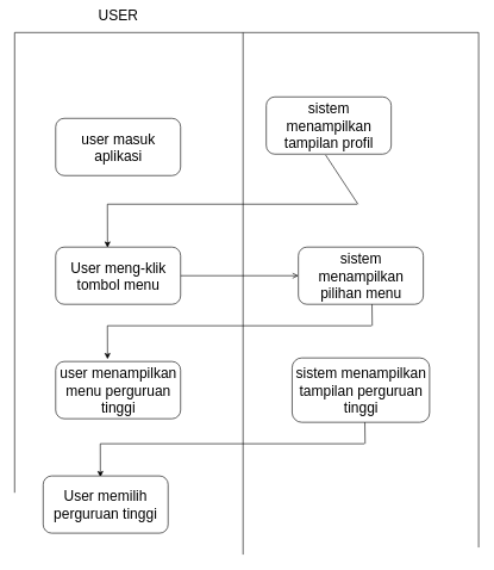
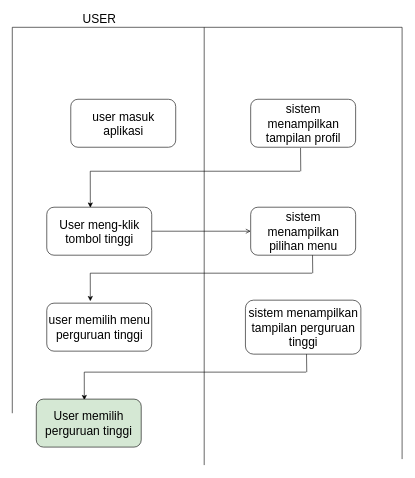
  <mxCell id="0" />
  <mxCell id="1" parent="0" />
  <mxCell id="2" value="" style="endArrow=none;html=1;rounded=0;" edge="1" parent="1"><mxGeometry width="50" height="50" relative="1" as="geometry"><mxPoint x="20" y="45" as="sourcePoint" /><mxPoint x="670" y="45" as="targetPoint" /></mxGeometry></mxCell>
- <mxCell id="3" value="&lt;font style=&quot;font-size: 20px&quot;&gt;USER&lt;/font&gt;" style="text;html=1;align=center;verticalAlign=middle;resizable=0;points=[];autosize=1;strokeColor=none;fillColor=none;fontSize=13;" vertex="1" parent="1"><mxGeometry x="130" y="10" width="70" height="20" as="geometry" /></mxCell>
+ <mxCell id="3" value="&lt;font style=&quot;font-size: 20px&quot;&gt;USER&lt;/font&gt;" style="text;html=1;align=center;verticalAlign=middle;resizable=0;points=[];autosize=1;strokeColor=none;fillColor=none;fontSize=13;" vertex="1" parent="1"><mxGeometry x="130" y="20" width="70" height="20" as="geometry" /></mxCell>
  <mxCell id="4" value="" style="endArrow=none;html=1;rounded=0;fontSize=20;" edge="1" parent="1"><mxGeometry width="50" height="50" relative="1" as="geometry"><mxPoint x="20" y="688.529" as="sourcePoint" /><mxPoint x="20" y="45" as="targetPoint" /></mxGeometry></mxCell>
  <mxCell id="5" value="" style="endArrow=none;html=1;rounded=0;fontSize=20;" edge="1" parent="1"><mxGeometry width="50" height="50" relative="1" as="geometry"><mxPoint x="340" y="775" as="sourcePoint" /><mxPoint x="340" y="45" as="targetPoint" /></mxGeometry></mxCell>
  <mxCell id="6" value="" style="endArrow=none;html=1;rounded=0;fontSize=20;" edge="1" parent="1"><mxGeometry width="50" height="50" relative="1" as="geometry"><mxPoint x="670" y="765" as="sourcePoint" /><mxPoint x="670" y="45" as="targetPoint" /></mxGeometry></mxCell>
- <mxCell id="7" value="user masuk aplikasi" style="rounded=1;whiteSpace=wrap;html=1;fontSize=20;" vertex="1" parent="1"><mxGeometry x="77.5" y="165" width="175" height="80" as="geometry" /></mxCell>
- <mxCell id="8" value="sistem menampilkan tampilan profil" style="rounded=1;whiteSpace=wrap;html=1;fontSize=20;" vertex="1" parent="1"><mxGeometry x="372.5" y="135" width="175" height="80" as="geometry" /></mxCell>
+ <mxCell id="7" value="user masuk aplikasi" style="rounded=1;whiteSpace=wrap;html=1;fontSize=20;" vertex="1" parent="1"><mxGeometry x="117.5" y="165" width="175" height="80" as="geometry" /></mxCell>
+ <mxCell id="8" value="sistem menampilkan tampilan profil" style="rounded=1;whiteSpace=wrap;html=1;fontSize=20;" vertex="1" parent="1"><mxGeometry x="417.5" y="165" width="175" height="80" as="geometry" /></mxCell>
  <mxCell id="9" style="edgeStyle=orthogonalEdgeStyle;rounded=0;orthogonalLoop=1;jettySize=auto;html=1;entryX=0;entryY=0.5;entryDx=0;entryDy=0;fontSize=20;endArrow=open;" edge="1" parent="1" source="10" target="11"><mxGeometry relative="1" as="geometry" /></mxCell>
- <mxCell id="10" value="User meng-klik tombol menu" style="rounded=1;whiteSpace=wrap;html=1;fontSize=20;" vertex="1" parent="1"><mxGeometry x="77.5" y="345" width="175" height="80" as="geometry" /></mxCell>
+ <mxCell id="10" value="User meng-klik tombol tinggi" style="rounded=1;whiteSpace=wrap;html=1;fontSize=20;" vertex="1" parent="1"><mxGeometry x="77.5" y="345" width="175" height="80" as="geometry" /></mxCell>
  <mxCell id="11" value="sistem menampilkan pilihan menu" style="rounded=1;whiteSpace=wrap;html=1;fontSize=20;" vertex="1" parent="1"><mxGeometry x="417.5" y="345" width="175" height="80" as="geometry" /></mxCell>
- <mxCell id="12" value="user menampilkan menu perguruan tinggi" style="rounded=1;whiteSpace=wrap;html=1;fontSize=20;" vertex="1" parent="1"><mxGeometry x="77.5" y="505" width="175" height="80" as="geometry" /></mxCell>
+ <mxCell id="12" value="user memilih menu perguruan tinggi" style="rounded=1;whiteSpace=wrap;html=1;fontSize=20;" vertex="1" parent="1"><mxGeometry x="77.5" y="505" width="175" height="80" as="geometry" /></mxCell>
  <mxCell id="13" value="sistem menampilkan tampilan perguruan tinggi" style="rounded=1;whiteSpace=wrap;html=1;fontSize=20;" vertex="1" parent="1"><mxGeometry x="408.75" y="500" width="192.5" height="90" as="geometry" /></mxCell>
  <mxCell id="14" value="" style="endArrow=none;html=1;rounded=0;fontSize=20;entryX=0.475;entryY=1.015;entryDx=0;entryDy=0;entryPerimeter=0;" edge="1" parent="1" target="8"><mxGeometry width="50" height="50" relative="1" as="geometry"><mxPoint x="501" y="285" as="sourcePoint" /><mxPoint x="520" y="255" as="targetPoint" /></mxGeometry></mxCell>
  <mxCell id="15" value="" style="endArrow=none;html=1;rounded=0;fontSize=20;" edge="1" parent="1"><mxGeometry width="50" height="50" relative="1" as="geometry"><mxPoint x="150" y="285" as="sourcePoint" /><mxPoint y="285" as="targetPoint" x="500" /></mxGeometry></mxCell>
  <mxCell id="16" value="" style="endArrow=classic;html=1;rounded=0;fontSize=20;entryX=0.415;entryY=0.01;entryDx=0;entryDy=0;entryPerimeter=0;" edge="1" parent="1" target="10"><mxGeometry width="50" height="50" relative="1" as="geometry"><mxPoint x="150" y="285" as="sourcePoint" /><mxPoint x="250" y="265" as="targetPoint" /></mxGeometry></mxCell>
  <mxCell id="17" value="" style="endArrow=none;html=1;rounded=0;fontSize=20;entryX=0.475;entryY=1.015;entryDx=0;entryDy=0;entryPerimeter=0;" edge="1" parent="1"><mxGeometry width="50" height="50" relative="1" as="geometry"><mxPoint x="521" y="455" as="sourcePoint" /><mxPoint x="520.625" y="425" as="targetPoint" /></mxGeometry></mxCell>
  <mxCell id="18" value="" style="endArrow=none;html=1;rounded=0;fontSize=20;" edge="1" parent="1"><mxGeometry width="50" height="50" relative="1" as="geometry"><mxPoint x="150" y="455" as="sourcePoint" /><mxPoint x="520" y="455" as="targetPoint" /></mxGeometry></mxCell>
  <mxCell id="19" value="" style="endArrow=classic;html=1;rounded=0;fontSize=20;entryX=0.415;entryY=-0.041;entryDx=0;entryDy=0;entryPerimeter=0;" edge="1" parent="1" target="12"><mxGeometry width="50" height="50" relative="1" as="geometry"><mxPoint x="150" y="455" as="sourcePoint" /><mxPoint x="170.125" y="515.8" as="targetPoint" /></mxGeometry></mxCell>
  <mxCell id="20" value="" style="endArrow=none;html=1;rounded=0;fontSize=20;entryX=0.475;entryY=1.015;entryDx=0;entryDy=0;entryPerimeter=0;" edge="1" parent="1"><mxGeometry width="50" height="50" relative="1" as="geometry"><mxPoint x="511" y="620" as="sourcePoint" /><mxPoint x="510.625" y="590" as="targetPoint" /></mxGeometry></mxCell>
  <mxCell id="21" value="" style="endArrow=none;html=1;rounded=0;fontSize=20;" edge="1" parent="1"><mxGeometry width="50" height="50" relative="1" as="geometry"><mxPoint x="140" y="620" as="sourcePoint" /><mxPoint x="510" y="620" as="targetPoint" /></mxGeometry></mxCell>
  <mxCell id="22" value="" style="endArrow=classic;html=1;rounded=0;fontSize=20;entryX=0.415;entryY=-0.041;entryDx=0;entryDy=0;entryPerimeter=0;" edge="1" parent="1"><mxGeometry width="50" height="50" relative="1" as="geometry"><mxPoint x="140" y="620" as="sourcePoint" /><mxPoint x="140.125" y="666.72" as="targetPoint" /></mxGeometry></mxCell>
- <mxCell id="23" value="User memilih perguruan tinggi " style="rounded=1;whiteSpace=wrap;html=1;fontSize=20;" vertex="1" parent="1"><mxGeometry x="60" y="665" width="175" height="80" as="geometry" /></mxCell>
+ <mxCell id="23" value="User memilih perguruan tinggi " style="rounded=1;whiteSpace=wrap;html=1;fontSize=20;fillColor=#d5e8d4;" vertex="1" parent="1"><mxGeometry x="60" y="665" width="175" height="80" as="geometry" /></mxCell>
